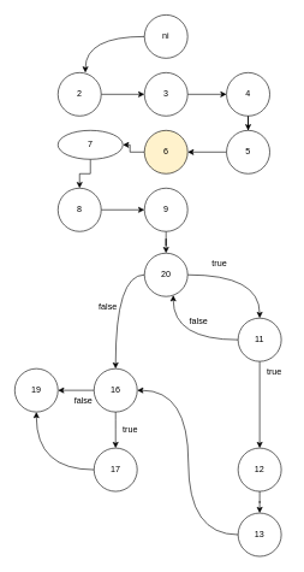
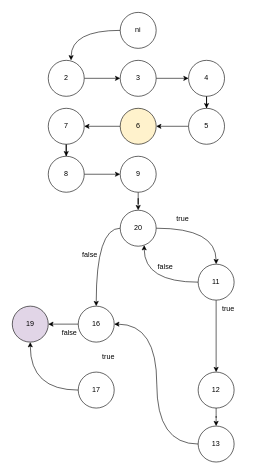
  <mxCell id="0" />
  <mxCell id="1" parent="0" />
  <mxCell id="2" style="edgeStyle=orthogonalEdgeStyle;orthogonalLoop=1;jettySize=auto;html=1;curved=1;" edge="1" parent="1" source="3"><mxGeometry relative="1" as="geometry"><mxPoint x="118" y="100" as="targetPoint" /></mxGeometry></mxCell>
  <mxCell id="3" value="ni" style="ellipse;whiteSpace=wrap;html=1;" vertex="1" parent="1"><mxGeometry x="200" y="20" width="60" height="60" as="geometry" /></mxCell>
  <mxCell id="4" style="edgeStyle=orthogonalEdgeStyle;rounded=0;orthogonalLoop=1;jettySize=auto;html=1;" edge="1" parent="1" source="5" target="7"><mxGeometry relative="1" as="geometry" /></mxCell>
  <mxCell id="5" value="2" style="ellipse;whiteSpace=wrap;html=1;" vertex="1" parent="1"><mxGeometry x="80" y="100" width="60" height="60" as="geometry" /></mxCell>
  <mxCell id="6" style="edgeStyle=orthogonalEdgeStyle;rounded=0;orthogonalLoop=1;jettySize=auto;html=1;" edge="1" parent="1" source="7" target="9"><mxGeometry relative="1" as="geometry" /></mxCell>
  <mxCell id="7" value="3" style="ellipse;whiteSpace=wrap;html=1;" vertex="1" parent="1"><mxGeometry x="200" y="100" width="60" height="60" as="geometry" /></mxCell>
  <mxCell id="8" style="edgeStyle=orthogonalEdgeStyle;rounded=0;orthogonalLoop=1;jettySize=auto;html=1;" edge="1" parent="1" source="9" target="11"><mxGeometry relative="1" as="geometry" /></mxCell>
  <mxCell id="9" value="4" style="ellipse;whiteSpace=wrap;html=1;" vertex="1" parent="1"><mxGeometry x="314" y="100" width="60" height="60" as="geometry" /></mxCell>
  <mxCell id="10" style="edgeStyle=orthogonalEdgeStyle;rounded=0;orthogonalLoop=1;jettySize=auto;html=1;" edge="1" parent="1" source="11" target="13"><mxGeometry relative="1" as="geometry" /></mxCell>
  <mxCell id="11" value="5" style="ellipse;whiteSpace=wrap;html=1;" vertex="1" parent="1"><mxGeometry x="314" y="180" width="60" height="60" as="geometry" /></mxCell>
  <mxCell id="12" style="edgeStyle=orthogonalEdgeStyle;rounded=0;orthogonalLoop=1;jettySize=auto;html=1;" edge="1" parent="1" source="13" target="28"><mxGeometry relative="1" as="geometry" /></mxCell>
  <mxCell id="13" value="6" style="ellipse;whiteSpace=wrap;html=1;fillColor=#fff2cc;" vertex="1" parent="1"><mxGeometry x="200" y="180" width="60" height="60" as="geometry" /></mxCell>
- <mxCell id="14" style="edgeStyle=orthogonalEdgeStyle;orthogonalLoop=1;jettySize=auto;html=1;curved=1;" edge="1" parent="1" source="16" target="32"><mxGeometry relative="1" as="geometry" /></mxCell>
  <mxCell id="15" style="edgeStyle=orthogonalEdgeStyle;rounded=0;orthogonalLoop=1;jettySize=auto;html=1;" edge="1" parent="1" source="16" target="33"><mxGeometry relative="1" as="geometry" /></mxCell>
  <mxCell id="16" value="16" style="ellipse;whiteSpace=wrap;html=1;" vertex="1" parent="1"><mxGeometry x="130" y="510" width="60" height="60" as="geometry" /></mxCell>
  <mxCell id="17" style="edgeStyle=orthogonalEdgeStyle;curved=1;orthogonalLoop=1;jettySize=auto;html=1;" edge="1" parent="1" source="18" target="41"><mxGeometry relative="1" as="geometry" /></mxCell>
  <mxCell id="18" value="12" style="ellipse;whiteSpace=wrap;html=1;" vertex="1" parent="1"><mxGeometry x="330" y="620" width="60" height="60" as="geometry" /></mxCell>
  <mxCell id="19" style="edgeStyle=orthogonalEdgeStyle;rounded=0;orthogonalLoop=1;jettySize=auto;html=1;" edge="1" parent="1" source="21" target="18"><mxGeometry relative="1" as="geometry" /></mxCell>
  <mxCell id="20" style="edgeStyle=orthogonalEdgeStyle;orthogonalLoop=1;jettySize=auto;html=1;curved=1;" edge="1" parent="1" source="21" target="24"><mxGeometry relative="1" as="geometry"><Array as="points"><mxPoint x="240" y="470" /></Array></mxGeometry></mxCell>
  <mxCell id="21" value="11" style="ellipse;whiteSpace=wrap;html=1;" vertex="1" parent="1"><mxGeometry x="330" y="440" width="60" height="60" as="geometry" /></mxCell>
  <mxCell id="22" style="edgeStyle=orthogonalEdgeStyle;orthogonalLoop=1;jettySize=auto;html=1;curved=1;" edge="1" parent="1" source="24" target="21"><mxGeometry relative="1" as="geometry" /></mxCell>
  <mxCell id="23" style="edgeStyle=orthogonalEdgeStyle;curved=1;orthogonalLoop=1;jettySize=auto;html=1;" edge="1" parent="1" source="24" target="16"><mxGeometry relative="1" as="geometry" /></mxCell>
  <mxCell id="24" value="20" style="ellipse;whiteSpace=wrap;html=1;" vertex="1" parent="1"><mxGeometry x="200" y="350" width="60" height="60" as="geometry" /></mxCell>
  <mxCell id="25" style="edgeStyle=orthogonalEdgeStyle;rounded=0;orthogonalLoop=1;jettySize=auto;html=1;" edge="1" parent="1" source="26" target="24"><mxGeometry relative="1" as="geometry" /></mxCell>
  <mxCell id="26" value="9" style="ellipse;whiteSpace=wrap;html=1;" vertex="1" parent="1"><mxGeometry x="200" y="260" width="60" height="60" as="geometry" /></mxCell>
  <mxCell id="27" style="edgeStyle=orthogonalEdgeStyle;rounded=0;orthogonalLoop=1;jettySize=auto;html=1;" edge="1" parent="1" source="28" target="30"><mxGeometry relative="1" as="geometry" /></mxCell>
- <mxCell id="28" value="7" style="ellipse;whiteSpace=wrap;html=1;" vertex="1" parent="1"><mxGeometry x="80" y="180" width="90" height="40" as="geometry" /></mxCell>
+ <mxCell id="28" value="7" style="ellipse;whiteSpace=wrap;html=1;" vertex="1" parent="1"><mxGeometry x="80" y="180" width="60" height="60" as="geometry" /></mxCell>
  <mxCell id="29" style="edgeStyle=orthogonalEdgeStyle;rounded=0;orthogonalLoop=1;jettySize=auto;html=1;" edge="1" parent="1" source="30" target="26"><mxGeometry relative="1" as="geometry" /></mxCell>
  <mxCell id="30" value="8" style="ellipse;whiteSpace=wrap;html=1;" vertex="1" parent="1"><mxGeometry x="80" y="260" width="60" height="60" as="geometry" /></mxCell>
  <mxCell id="31" style="edgeStyle=orthogonalEdgeStyle;curved=1;orthogonalLoop=1;jettySize=auto;html=1;" edge="1" parent="1" source="32" target="33"><mxGeometry relative="1" as="geometry"><Array as="points"><mxPoint x="50" y="650" /></Array></mxGeometry></mxCell>
  <mxCell id="32" value="17" style="ellipse;whiteSpace=wrap;html=1;" vertex="1" parent="1"><mxGeometry x="130" y="620" width="60" height="60" as="geometry" /></mxCell>
- <mxCell id="33" value="19" style="ellipse;whiteSpace=wrap;html=1;" vertex="1" parent="1"><mxGeometry x="20" y="510" width="60" height="60" as="geometry" /></mxCell>
+ <mxCell id="33" value="19" style="ellipse;whiteSpace=wrap;html=1;fillColor=#e1d5e7;" vertex="1" parent="1"><mxGeometry x="20" y="510" width="60" height="60" as="geometry" /></mxCell>
  <mxCell id="34" value="true" style="text;html=1;align=center;verticalAlign=middle;resizable=0;points=[];autosize=1;strokeColor=none;fillColor=none;" vertex="1" parent="1"><mxGeometry x="360" y="500" width="40" height="30" as="geometry" /></mxCell>
  <mxCell id="35" value="true" style="text;html=1;align=center;verticalAlign=middle;resizable=0;points=[];autosize=1;strokeColor=none;fillColor=none;" vertex="1" parent="1"><mxGeometry x="284" y="350" width="40" height="30" as="geometry" /></mxCell>
  <mxCell id="36" value="false" style="text;html=1;align=center;verticalAlign=middle;resizable=0;points=[];autosize=1;strokeColor=none;fillColor=none;" vertex="1" parent="1"><mxGeometry x="124" y="410" width="50" height="30" as="geometry" /></mxCell>
  <mxCell id="37" value="false" style="text;html=1;align=center;verticalAlign=middle;resizable=0;points=[];autosize=1;strokeColor=none;fillColor=none;" vertex="1" parent="1"><mxGeometry x="250" y="430" width="50" height="30" as="geometry" /></mxCell>
  <mxCell id="38" value="true" style="text;html=1;align=center;verticalAlign=middle;resizable=0;points=[];autosize=1;strokeColor=none;fillColor=none;" vertex="1" parent="1"><mxGeometry x="160" y="580" width="40" height="30" as="geometry" /></mxCell>
  <mxCell id="39" value="false" style="text;html=1;align=center;verticalAlign=middle;resizable=0;points=[];autosize=1;strokeColor=none;fillColor=none;" vertex="1" parent="1"><mxGeometry x="90" y="540" width="50" height="30" as="geometry" /></mxCell>
  <mxCell id="40" style="edgeStyle=orthogonalEdgeStyle;curved=1;orthogonalLoop=1;jettySize=auto;html=1;" edge="1" parent="1" source="41" target="16"><mxGeometry relative="1" as="geometry"><Array as="points"><mxPoint x="261" y="740" /><mxPoint x="261" y="540" /></Array></mxGeometry></mxCell>
  <mxCell id="41" value="13" style="ellipse;whiteSpace=wrap;html=1;" vertex="1" parent="1"><mxGeometry x="330" y="710" width="60" height="60" as="geometry" /></mxCell>
